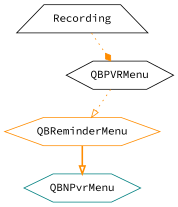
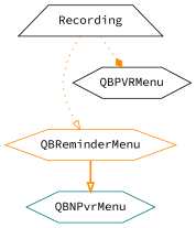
  digraph {
    fontname="Source Code Pro"
    node [color=black fontname="Source Code Pro" shape=hexagon]
    edge [arrowhead=onormal color=darkorange fontname="Source Code Pro" style=dotted]
    Recording [root=true shape=trapezium]
    QBReminderMenu [color=darkorange]
    QBPVRMenu
    QBNPvrMenu [color=teal]
-   QBPVRMenu -> QBReminderMenu
+   Recording -> QBReminderMenu
    Recording -> QBPVRMenu [arrowhead=diamond]
    QBReminderMenu -> QBNPvrMenu [style=bold]
  }
